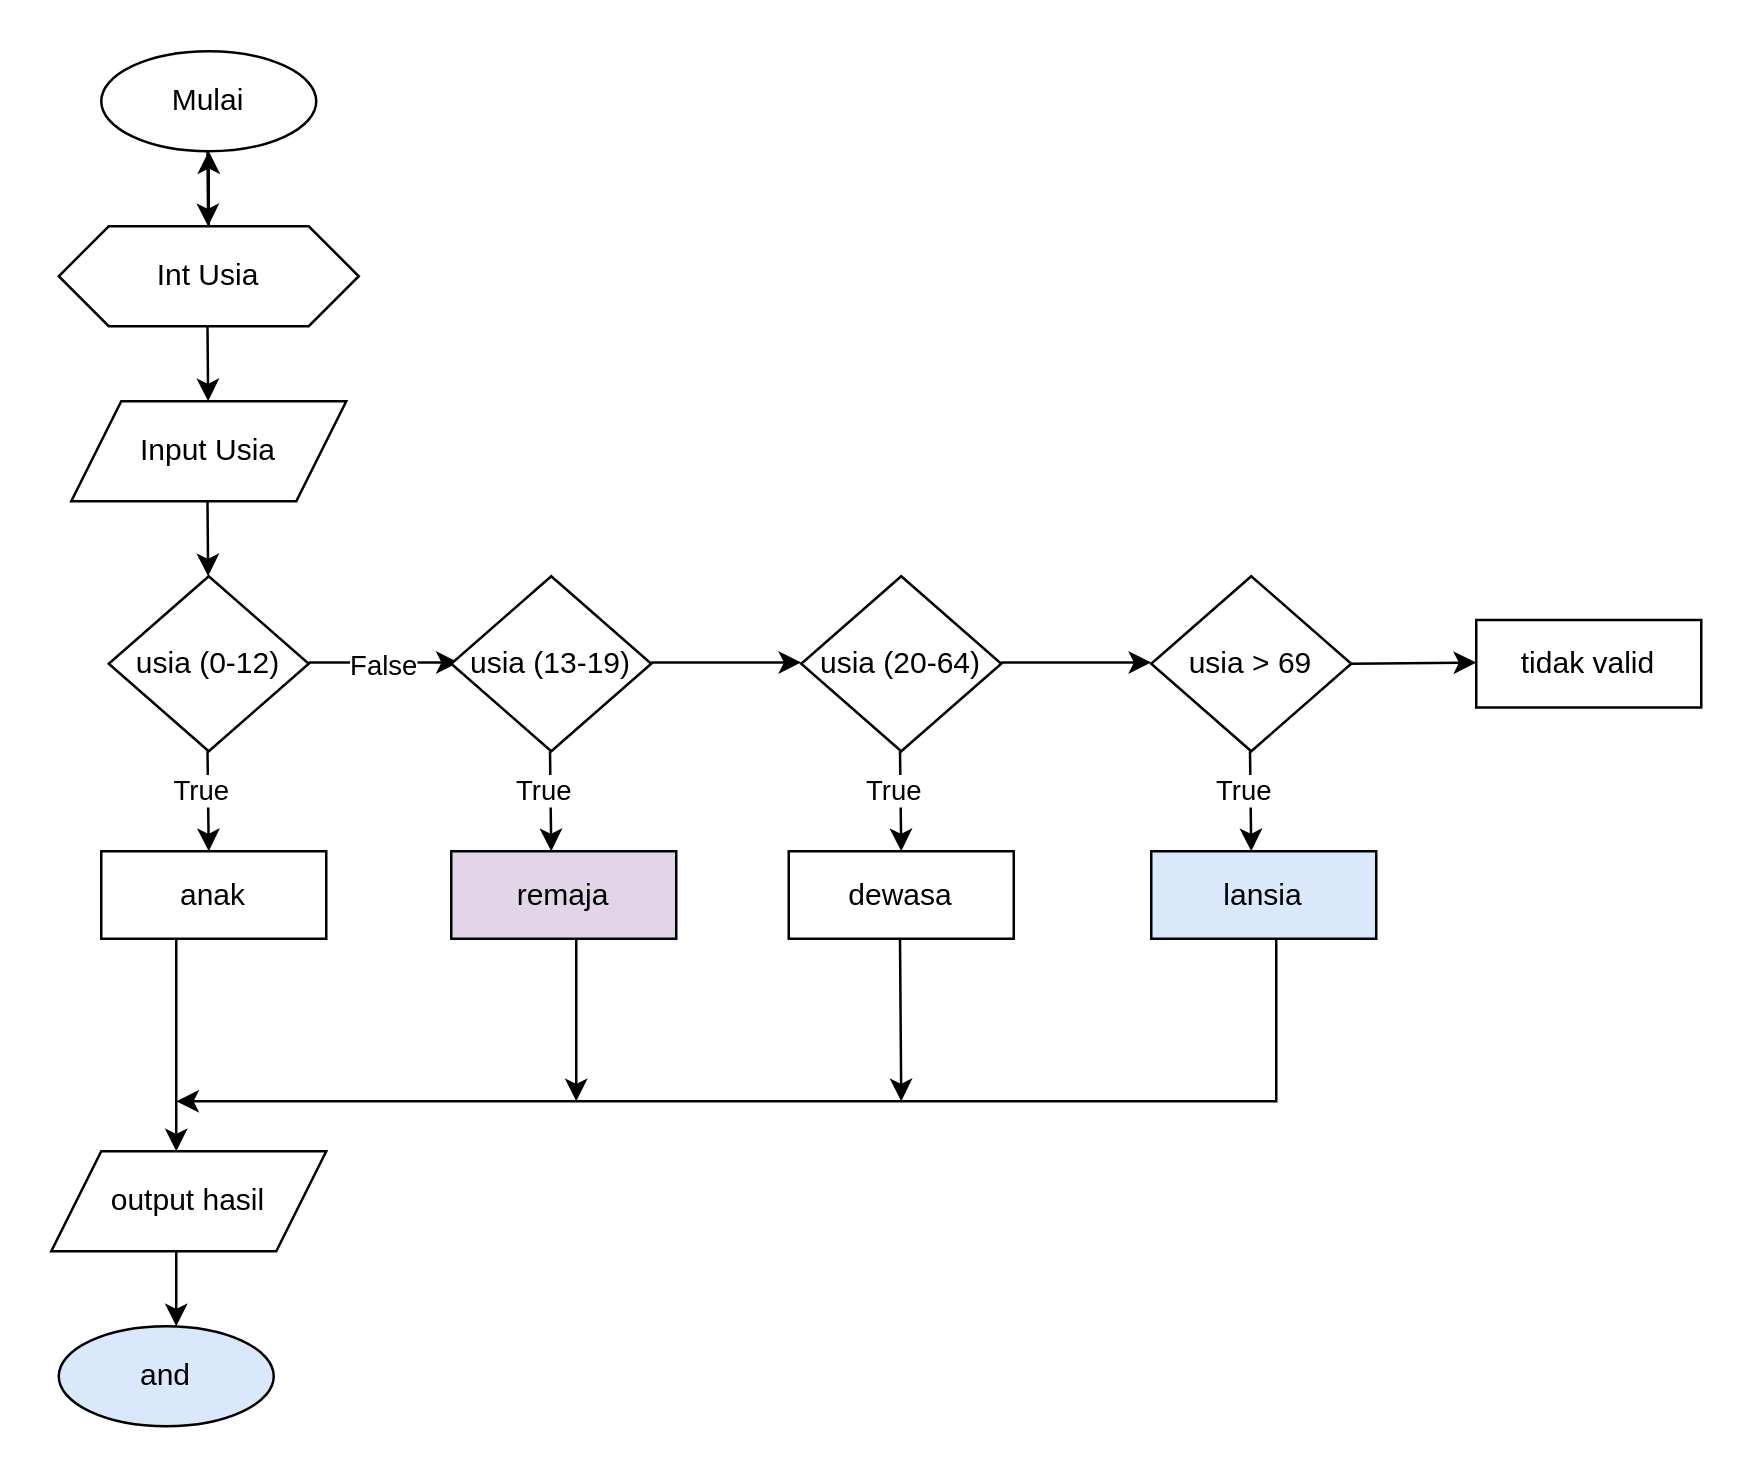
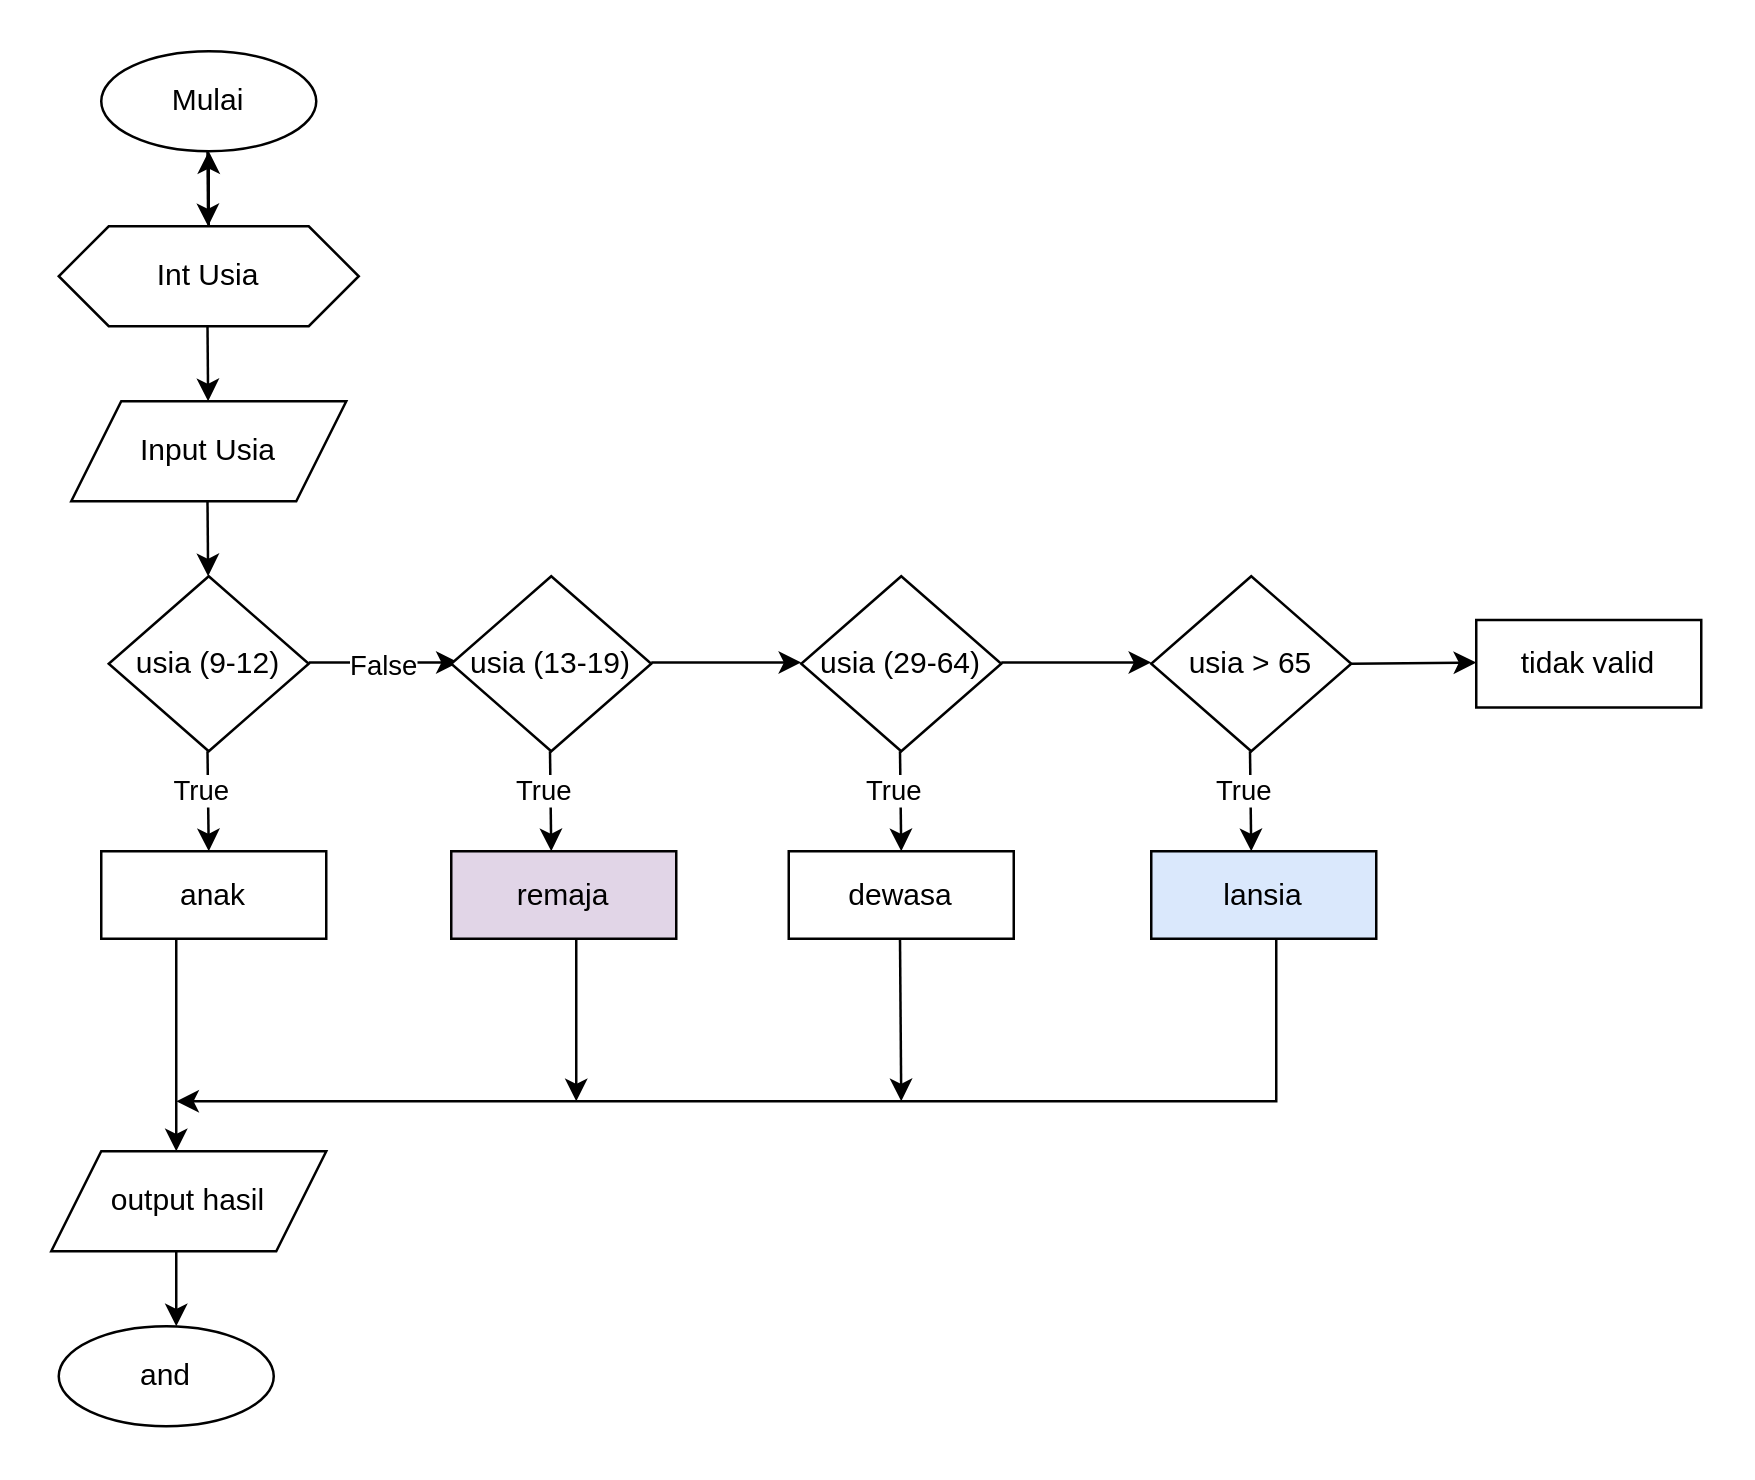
  <mxCell id="0" />
  <mxCell id="1" parent="0" />
  <mxCell id="2" value="Mulai" style="ellipse;whiteSpace=wrap;html=1;" vertex="1" parent="1"><mxGeometry x="40" y="20" width="86" height="40" as="geometry" /></mxCell>
  <mxCell id="3" value="" style="endArrow=classic;html=1;rounded=0;" edge="1" parent="1"><mxGeometry width="50" height="50" relative="1" as="geometry"><mxPoint x="82.5" y="60" as="sourcePoint" /><mxPoint x="82.75" y="90" as="targetPoint" /><Array as="points" /></mxGeometry></mxCell>
  <mxCell id="4" value="Input Usia" style="shape=parallelogram;perimeter=parallelogramPerimeter;whiteSpace=wrap;html=1;fixedSize=1;" vertex="1" parent="1"><mxGeometry x="28" y="160" width="110" height="40" as="geometry" /></mxCell>
  <mxCell id="5" value="" style="edgeStyle=orthogonalEdgeStyle;rounded=0;orthogonalLoop=1;jettySize=auto;html=1;" edge="1" parent="1" source="6" target="2"><mxGeometry relative="1" as="geometry" /></mxCell>
  <mxCell id="6" value="Int Usia" style="shape=hexagon;perimeter=hexagonPerimeter2;whiteSpace=wrap;html=1;fixedSize=1;" vertex="1" parent="1"><mxGeometry x="23" y="90" width="120" height="40" as="geometry" /></mxCell>
  <mxCell id="7" value="" style="endArrow=classic;html=1;rounded=0;" edge="1" parent="1"><mxGeometry width="50" height="50" relative="1" as="geometry"><mxPoint x="82.5" y="130" as="sourcePoint" /><mxPoint x="82.75" y="160" as="targetPoint" /><Array as="points" /></mxGeometry></mxCell>
  <mxCell id="8" value="" style="endArrow=classic;html=1;rounded=0;" edge="1" parent="1"><mxGeometry width="50" height="50" relative="1" as="geometry"><mxPoint x="82.5" y="200" as="sourcePoint" /><mxPoint x="82.75" y="230" as="targetPoint" /><Array as="points" /></mxGeometry></mxCell>
- <mxCell id="9" value="usia (0-12)" style="rhombus;whiteSpace=wrap;html=1;" vertex="1" parent="1"><mxGeometry x="43" y="230" width="80" height="70" as="geometry" /></mxCell>
+ <mxCell id="9" value="usia (9-12)" style="rhombus;whiteSpace=wrap;html=1;" vertex="1" parent="1"><mxGeometry x="43" y="230" width="80" height="70" as="geometry" /></mxCell>
  <mxCell id="10" value="" style="endArrow=classic;html=1;rounded=0;" edge="1" parent="1"><mxGeometry width="50" height="50" relative="1" as="geometry"><mxPoint x="82.5" y="300" as="sourcePoint" /><mxPoint x="83" y="340" as="targetPoint" /><Array as="points" /></mxGeometry></mxCell>
  <mxCell id="11" value="True" style="edgeLabel;html=1;align=center;verticalAlign=middle;resizable=0;points=[];" vertex="1" connectable="0" parent="10"><mxGeometry x="-0.246" y="-3" relative="1" as="geometry"><mxPoint as="offset" /></mxGeometry></mxCell>
  <mxCell id="12" value="" style="endArrow=classic;html=1;rounded=0;" edge="1" parent="1"><mxGeometry width="50" height="50" relative="1" as="geometry"><mxPoint x="123" y="264.5" as="sourcePoint" /><mxPoint x="183" y="264.5" as="targetPoint" /></mxGeometry></mxCell>
  <mxCell id="13" value="False" style="edgeLabel;html=1;align=center;verticalAlign=middle;resizable=0;points=[];" vertex="1" connectable="0" parent="12"><mxGeometry x="-0.033" y="-1" relative="1" as="geometry"><mxPoint as="offset" /></mxGeometry></mxCell>
  <mxCell id="14" value="usia (13-19)" style="rhombus;whiteSpace=wrap;html=1;" vertex="1" parent="1"><mxGeometry x="180" y="230" width="80" height="70" as="geometry" /></mxCell>
  <mxCell id="15" value="" style="endArrow=classic;html=1;rounded=0;" edge="1" parent="1"><mxGeometry width="50" height="50" relative="1" as="geometry"><mxPoint x="260" y="264.5" as="sourcePoint" /><mxPoint x="320" y="264.5" as="targetPoint" /></mxGeometry></mxCell>
- <mxCell id="16" value="usia (20-64)" style="rhombus;whiteSpace=wrap;html=1;" vertex="1" parent="1"><mxGeometry x="320" y="230" width="80" height="70" as="geometry" /></mxCell>
+ <mxCell id="16" value="usia (29-64)" style="rhombus;whiteSpace=wrap;html=1;" vertex="1" parent="1"><mxGeometry x="320" y="230" width="80" height="70" as="geometry" /></mxCell>
  <mxCell id="17" value="" style="endArrow=classic;html=1;rounded=0;" edge="1" parent="1"><mxGeometry width="50" height="50" relative="1" as="geometry"><mxPoint x="400" y="264.5" as="sourcePoint" /><mxPoint x="460" y="264.5" as="targetPoint" /></mxGeometry></mxCell>
- <mxCell id="18" value="usia &amp;gt; 69" style="rhombus;whiteSpace=wrap;html=1;" vertex="1" parent="1"><mxGeometry x="460" y="230" width="80" height="70" as="geometry" /></mxCell>
+ <mxCell id="18" value="usia &amp;gt; 65" style="rhombus;whiteSpace=wrap;html=1;" vertex="1" parent="1"><mxGeometry x="460" y="230" width="80" height="70" as="geometry" /></mxCell>
  <mxCell id="19" value="" style="endArrow=classic;html=1;rounded=0;exitX=1;exitY=0.5;exitDx=0;exitDy=0;" edge="1" parent="1" source="18"><mxGeometry width="50" height="50" relative="1" as="geometry"><mxPoint x="530" y="264.5" as="sourcePoint" /><mxPoint x="590" y="264.5" as="targetPoint" /></mxGeometry></mxCell>
  <mxCell id="20" value="tidak valid" style="rounded=0;whiteSpace=wrap;html=1;" vertex="1" parent="1"><mxGeometry x="590" y="247.5" width="90" height="35" as="geometry" /></mxCell>
  <mxCell id="21" value="" style="endArrow=classic;html=1;rounded=0;" edge="1" parent="1"><mxGeometry width="50" height="50" relative="1" as="geometry"><mxPoint x="499.5" y="300" as="sourcePoint" /><mxPoint x="500" y="340" as="targetPoint" /><Array as="points" /></mxGeometry></mxCell>
  <mxCell id="22" value="True" style="edgeLabel;html=1;align=center;verticalAlign=middle;resizable=0;points=[];" vertex="1" connectable="0" parent="21"><mxGeometry x="-0.246" y="-3" relative="1" as="geometry"><mxPoint as="offset" /></mxGeometry></mxCell>
  <mxCell id="23" value="" style="endArrow=classic;html=1;rounded=0;" edge="1" parent="1"><mxGeometry width="50" height="50" relative="1" as="geometry"><mxPoint x="359.5" y="300" as="sourcePoint" /><mxPoint x="360" y="340" as="targetPoint" /><Array as="points" /></mxGeometry></mxCell>
  <mxCell id="24" value="True" style="edgeLabel;html=1;align=center;verticalAlign=middle;resizable=0;points=[];" vertex="1" connectable="0" parent="23"><mxGeometry x="-0.246" y="-3" relative="1" as="geometry"><mxPoint as="offset" /></mxGeometry></mxCell>
  <mxCell id="25" value="" style="endArrow=classic;html=1;rounded=0;" edge="1" parent="1"><mxGeometry width="50" height="50" relative="1" as="geometry"><mxPoint x="219.5" y="300" as="sourcePoint" /><mxPoint x="220" y="340" as="targetPoint" /><Array as="points" /></mxGeometry></mxCell>
  <mxCell id="26" value="True" style="edgeLabel;html=1;align=center;verticalAlign=middle;resizable=0;points=[];" vertex="1" connectable="0" parent="25"><mxGeometry x="-0.246" y="-3" relative="1" as="geometry"><mxPoint as="offset" /></mxGeometry></mxCell>
  <mxCell id="27" value="lansia" style="rounded=0;whiteSpace=wrap;html=1;fillColor=#dae8fc;" vertex="1" parent="1"><mxGeometry x="460" y="340" width="90" height="35" as="geometry" /></mxCell>
  <mxCell id="28" value="dewasa" style="rounded=0;whiteSpace=wrap;html=1;" vertex="1" parent="1"><mxGeometry x="315" y="340" width="90" height="35" as="geometry" /></mxCell>
  <mxCell id="29" value="remaja" style="rounded=0;whiteSpace=wrap;html=1;fillColor=#e1d5e7;" vertex="1" parent="1"><mxGeometry x="180" y="340" width="90" height="35" as="geometry" /></mxCell>
  <mxCell id="30" value="anak" style="rounded=0;whiteSpace=wrap;html=1;" vertex="1" parent="1"><mxGeometry x="40" y="340" width="90" height="35" as="geometry" /></mxCell>
  <mxCell id="31" value="" style="endArrow=classic;html=1;rounded=0;" edge="1" parent="1"><mxGeometry width="50" height="50" relative="1" as="geometry"><mxPoint x="359.5" y="375" as="sourcePoint" /><mxPoint x="360" y="440" as="targetPoint" /></mxGeometry></mxCell>
  <mxCell id="32" value="" style="endArrow=classic;html=1;rounded=0;" edge="1" parent="1"><mxGeometry width="50" height="50" relative="1" as="geometry"><mxPoint x="230" y="375" as="sourcePoint" /><mxPoint x="230" y="440" as="targetPoint" /><Array as="points"><mxPoint x="230" y="385" /></Array></mxGeometry></mxCell>
  <mxCell id="33" value="" style="endArrow=classic;html=1;rounded=0;" edge="1" parent="1"><mxGeometry width="50" height="50" relative="1" as="geometry"><mxPoint x="70" y="375" as="sourcePoint" /><mxPoint x="70" y="460" as="targetPoint" /></mxGeometry></mxCell>
  <mxCell id="34" value="" style="endArrow=classic;html=1;rounded=0;" edge="1" parent="1"><mxGeometry width="50" height="50" relative="1" as="geometry"><mxPoint x="510" y="375" as="sourcePoint" /><mxPoint x="70" y="440" as="targetPoint" /><Array as="points"><mxPoint x="510" y="440" /></Array></mxGeometry></mxCell>
  <mxCell id="35" value="output hasil" style="shape=parallelogram;perimeter=parallelogramPerimeter;whiteSpace=wrap;html=1;fixedSize=1;" vertex="1" parent="1"><mxGeometry x="20" y="460" width="110" height="40" as="geometry" /></mxCell>
  <mxCell id="36" value="" style="endArrow=classic;html=1;rounded=0;" edge="1" parent="1"><mxGeometry width="50" height="50" relative="1" as="geometry"><mxPoint x="70" y="500" as="sourcePoint" /><mxPoint x="70" y="530" as="targetPoint" /><Array as="points"><mxPoint x="70" y="510" /></Array></mxGeometry></mxCell>
- <mxCell id="37" value="and" style="ellipse;whiteSpace=wrap;html=1;fillColor=#dae8fc;" vertex="1" parent="1"><mxGeometry x="23" y="530" width="86" height="40" as="geometry" /></mxCell>
+ <mxCell id="37" value="and" style="ellipse;whiteSpace=wrap;html=1;" vertex="1" parent="1"><mxGeometry x="23" y="530" width="86" height="40" as="geometry" /></mxCell>
